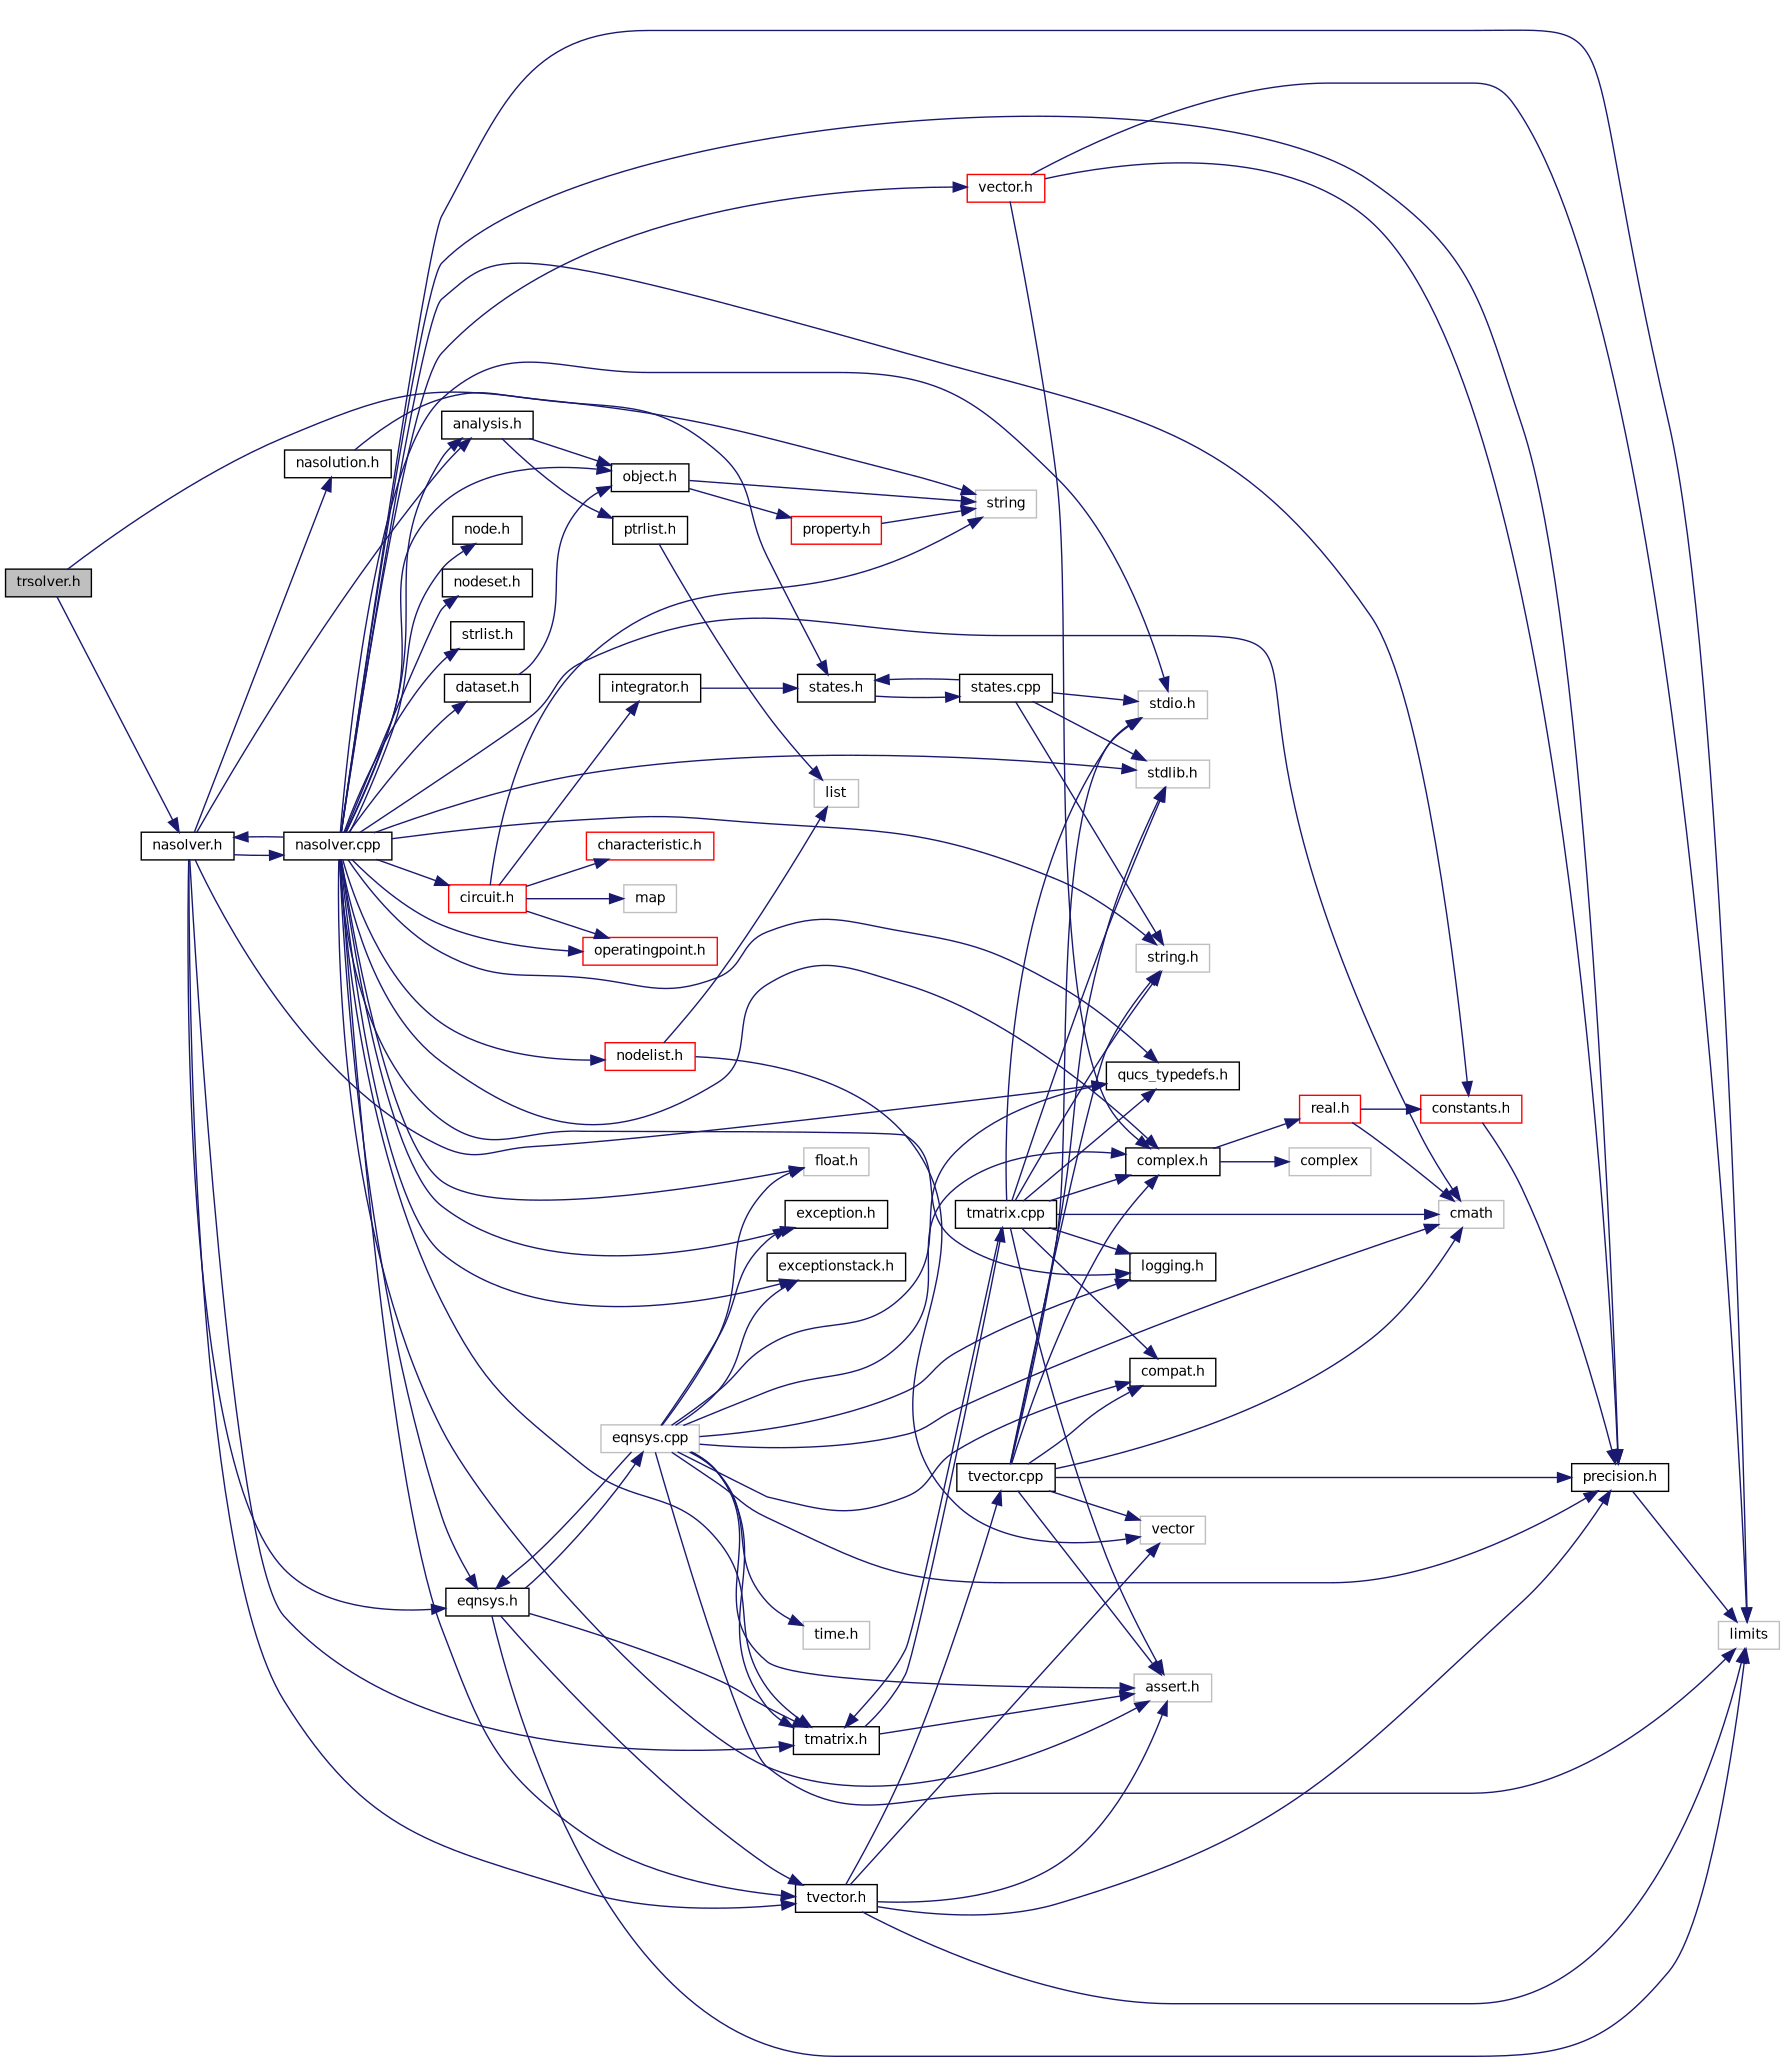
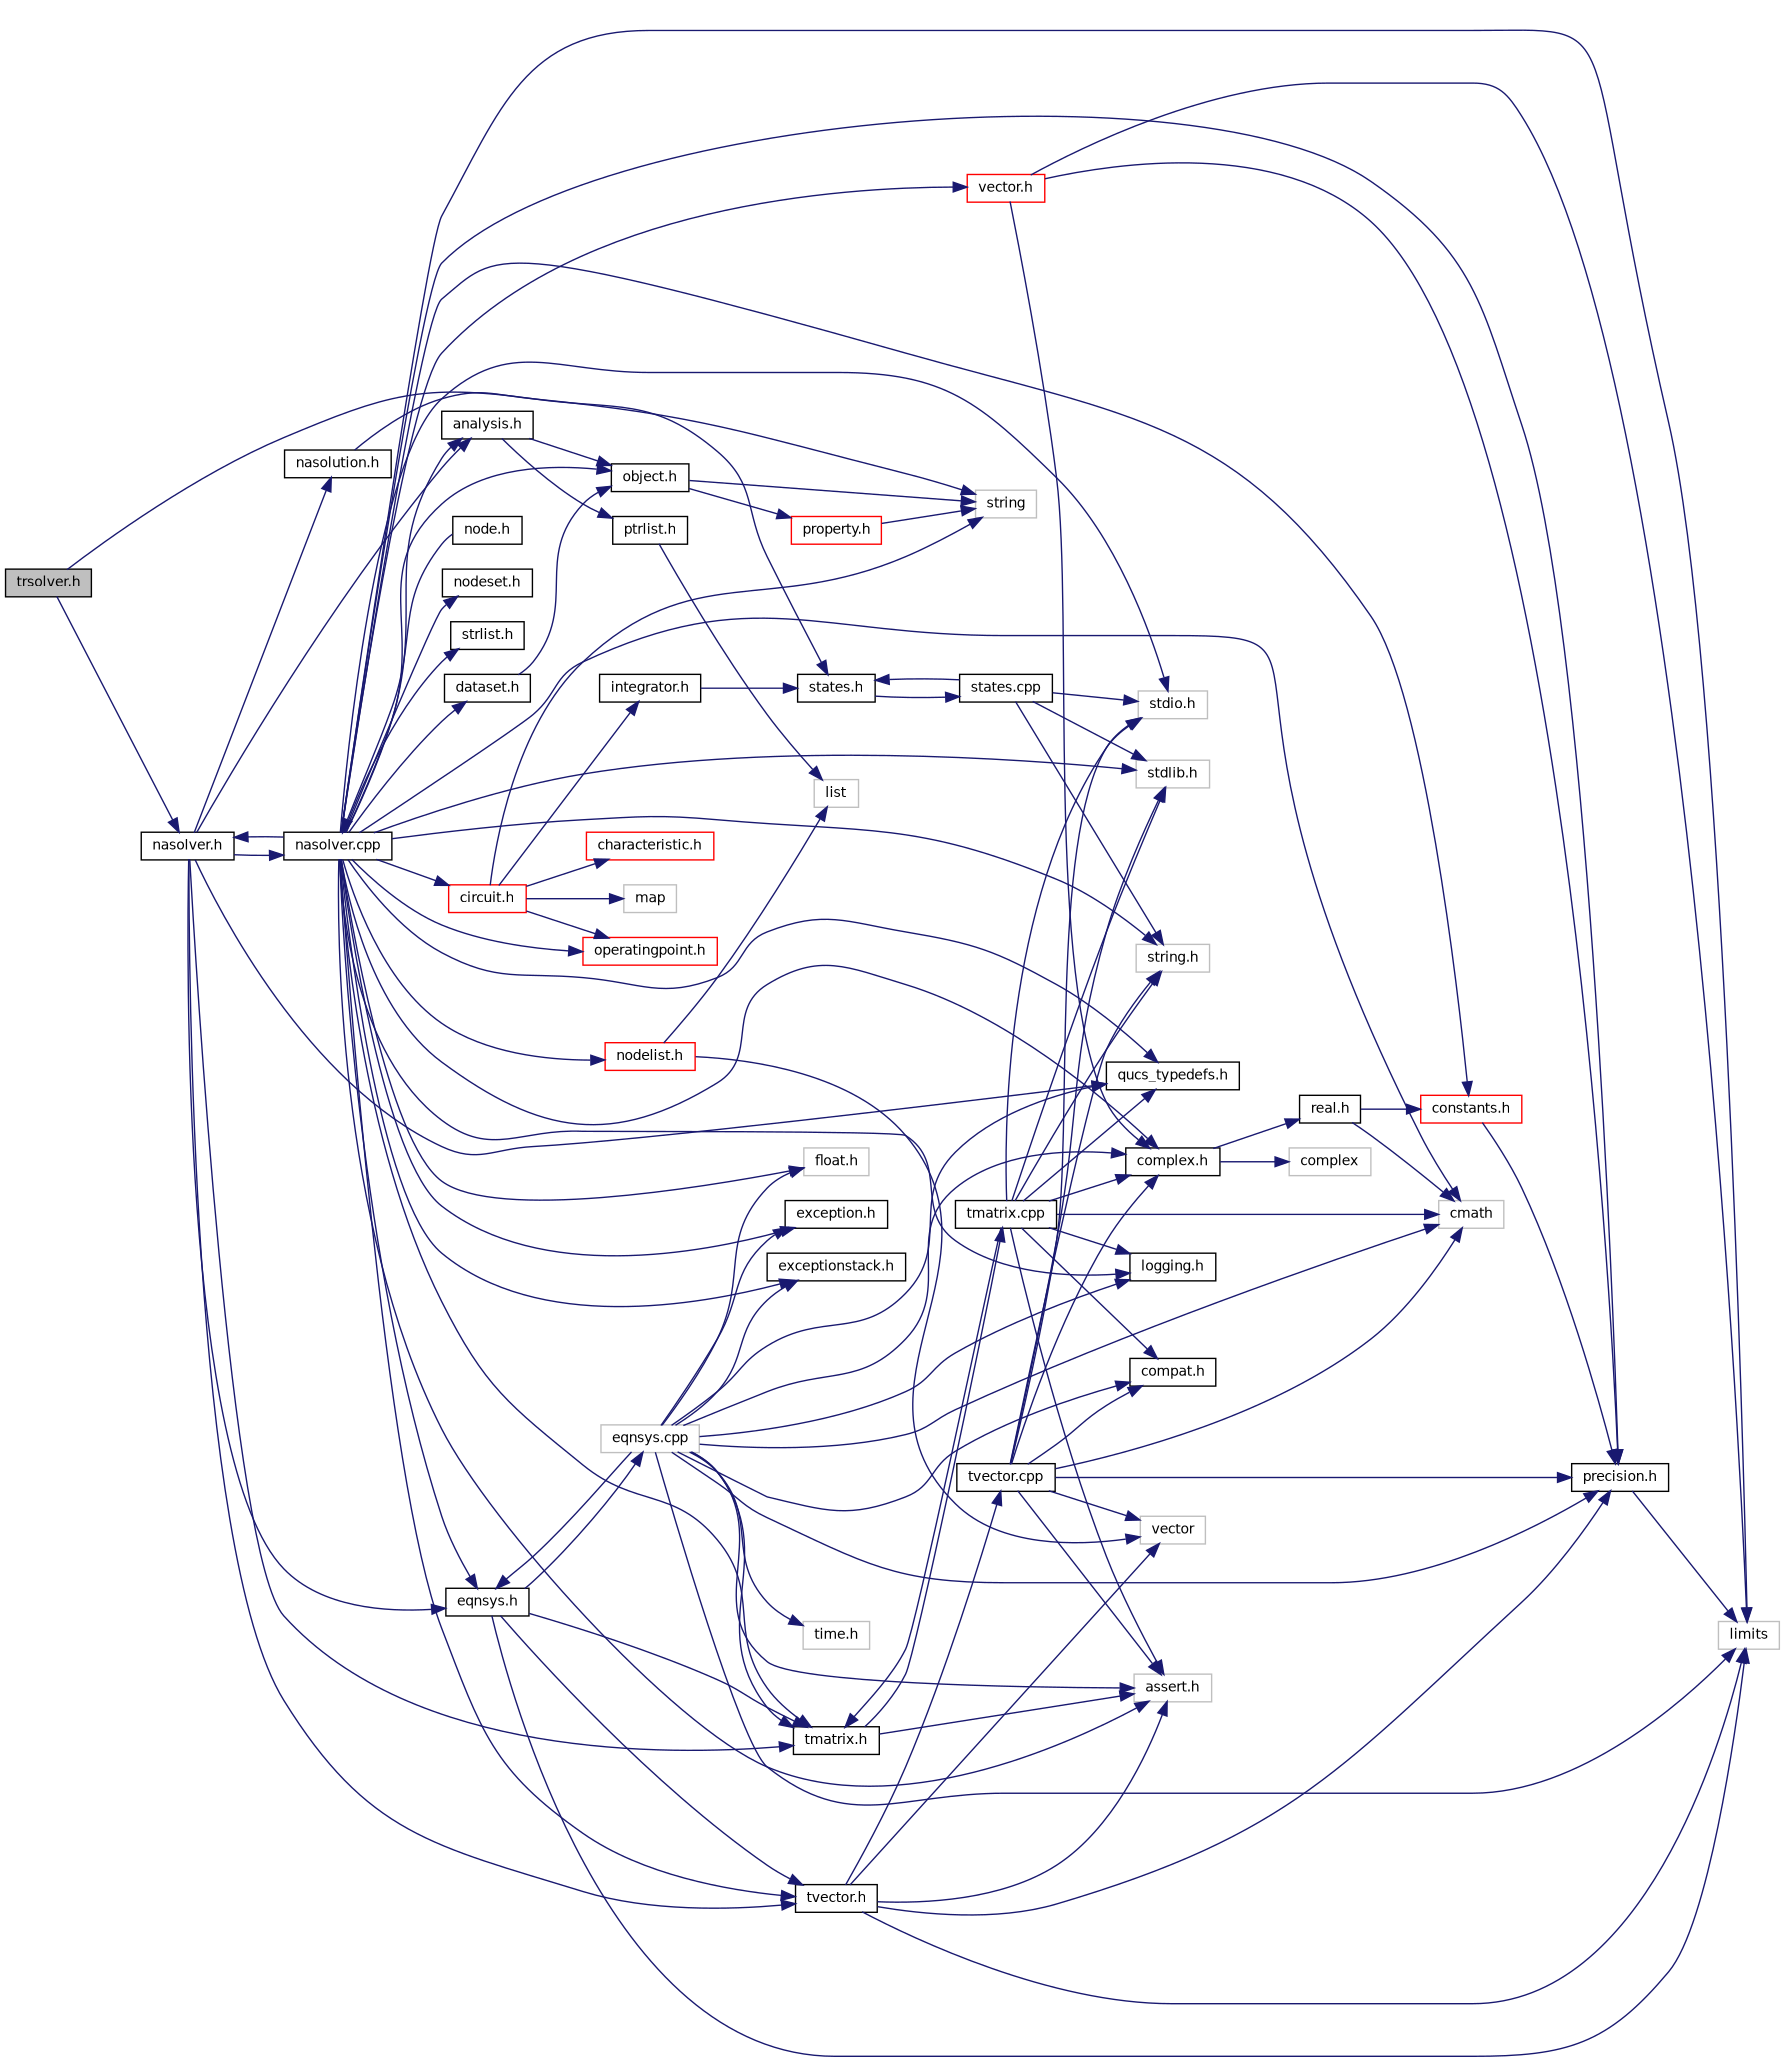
  digraph {
    rankdir=LR
    node [color=black fillcolor=white fontname=Helvetica fontsize=10 shape=record style=filled]
    edge [color=midnightblue fontname=Helvetica fontsize=10 labelfontname=Helvetica labelfontsize=10 style=solid]
    n1 [fillcolor=grey75 fontcolor=black height=0.2 label="trsolver.h" width=0.4]
    n2 [height=0.2 label="nasolver.h" width=0.4]
    n3 [height=0.2 label="states.h" width=0.4]
    n4 [height=0.2 label="qucs_typedefs.h" width=0.4]
    n5 [height=0.2 label="tvector.h" width=0.4]
    n6 [height=0.2 label="tmatrix.h" width=0.4]
    n7 [height=0.2 label="eqnsys.h" width=0.4]
    n8 [height=0.2 label="nasolution.h" width=0.4]
    n9 [height=0.2 label="analysis.h" width=0.4]
    n10 [height=0.2 label="nasolver.cpp" width=0.4]
    n11 [height=0.2 label="states.cpp" width=0.4]
    n12 [color=grey75 height=0.2 label=vector width=0.4]
    n13 [color=grey75 height=0.2 label="assert.h" width=0.4]
    n14 [color=grey75 height=0.2 label=limits width=0.4]
    n15 [height=0.2 label="precision.h" width=0.4]
    n16 [height=0.2 label="tvector.cpp" width=0.4]
    n17 [height=0.2 label="tmatrix.cpp" width=0.4]
    n18 [color=grey75 height=0.2 label="eqnsys.cpp" width=0.4]
    n19 [color=grey75 height=0.2 label=string width=0.4]
    n20 [height=0.2 label="object.h" width=0.4]
    n21 [height=0.2 label="ptrlist.h" width=0.4]
    n22 [color=grey75 height=0.2 label="stdio.h" width=0.4]
    n23 [color=grey75 height=0.2 label="stdlib.h" width=0.4]
    n24 [color=grey75 height=0.2 label="string.h" width=0.4]
    n25 [color=grey75 height=0.2 label=cmath width=0.4]
    n26 [height=0.2 label="complex.h" width=0.4]
    n27 [color=red height=0.2 label="constants.h" width=0.4]
    n28 [height=0.2 label="logging.h" width=0.4]
    n29 [color=grey75 height=0.2 label="float.h" width=0.4]
    n30 [height=0.2 label="exception.h" width=0.4]
    n31 [height=0.2 label="exceptionstack.h" width=0.4]
    n32 [height=0.2 label="node.h" width=0.4]
    n33 [color=red height=0.2 label="circuit.h" width=0.4]
    n34 [color=red height=0.2 label="operatingpoint.h" width=0.4]
    n35 [color=red height=0.2 label="vector.h" width=0.4]
    n36 [height=0.2 label="dataset.h" width=0.4]
    n37 [color=red height=0.2 label="nodelist.h" width=0.4]
    n38 [height=0.2 label="nodeset.h" width=0.4]
    n39 [height=0.2 label="strlist.h" width=0.4]
    n40 [height=0.2 label="compat.h" width=0.4]
    n41 [color=grey75 height=0.2 label=complex width=0.4]
-   n42 [color=red height=0.2 label="real.h" width=0.4]
+   n42 [height=0.2 label="real.h" width=0.4]
    n43 [color=grey75 height=0.2 label="time.h" width=0.4]
    n44 [color=red height=0.2 label="property.h" width=0.4]
    n45 [color=grey75 height=0.2 label=list width=0.4]
    n46 [color=red height=0.2 label="characteristic.h" width=0.4]
    n47 [color=grey75 height=0.2 label=map width=0.4]
    n48 [height=0.2 label="integrator.h" width=0.4]
    n1 -> n2
    n1 -> n3
    n2 -> n4
    n2 -> n5
    n2 -> n6
    n2 -> n7
    n2 -> n8
    n2 -> n9
    n2 -> n10
    n3 -> n11
    n5 -> n12
    n5 -> n13
    n5 -> n14
    n5 -> n15
    n5 -> n16
    n6 -> n13
    n6 -> n17
    n7 -> n5
    n7 -> n6
    n7 -> n14
    n7 -> n18
    n8 -> n19
    n9 -> n20
    n9 -> n21
    n10 -> n2
    n10 -> n4
    n10 -> n5
    n10 -> n6
    n10 -> n7
    n10 -> n9
    n10 -> n13
    n10 -> n14
    n10 -> n15
    n10 -> n20
    n10 -> n22
    n10 -> n23
    n10 -> n24
    n10 -> n25
    n10 -> n26
    n10 -> n27
    n10 -> n28
    n10 -> n29
    n10 -> n30
    n10 -> n31
-   n10 -> n32
+   n32 -> n10
    n10 -> n33
    n10 -> n34
    n10 -> n35
    n10 -> n36
    n10 -> n37
    n10 -> n38
    n10 -> n39
    n11 -> n3
    n11 -> n22
    n11 -> n23
    n11 -> n24
    n15 -> n14
    n16 -> n12
    n16 -> n13
    n16 -> n15
    n16 -> n22
    n16 -> n23
    n16 -> n24
    n16 -> n25
    n16 -> n26
    n16 -> n40
    n17 -> n4
    n17 -> n6
    n17 -> n13
    n17 -> n22
    n17 -> n23
    n17 -> n24
    n17 -> n25
    n17 -> n26
    n17 -> n28
    n17 -> n40
    n18 -> n4
    n18 -> n6
    n18 -> n7
    n18 -> n13
    n18 -> n14
    n18 -> n15
    n18 -> n25
    n18 -> n26
    n18 -> n28
    n18 -> n29
    n18 -> n30
    n18 -> n31
    n18 -> n40
    n18 -> n43
    n20 -> n19
    n20 -> n44
    n21 -> n45
    n26 -> n41
    n26 -> n42
    n27 -> n15
    n33 -> n19
    n33 -> n34
    n33 -> n46
    n33 -> n47
    n33 -> n48
    n35 -> n14
    n35 -> n15
    n35 -> n26
    n36 -> n20
    n37 -> n12
    n37 -> n45
    n42 -> n25
    n42 -> n27
    n44 -> n19
    n48 -> n3
  }
